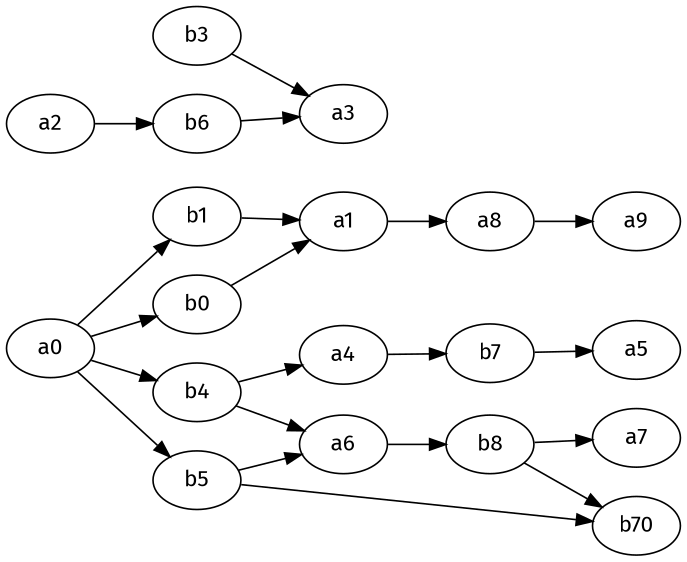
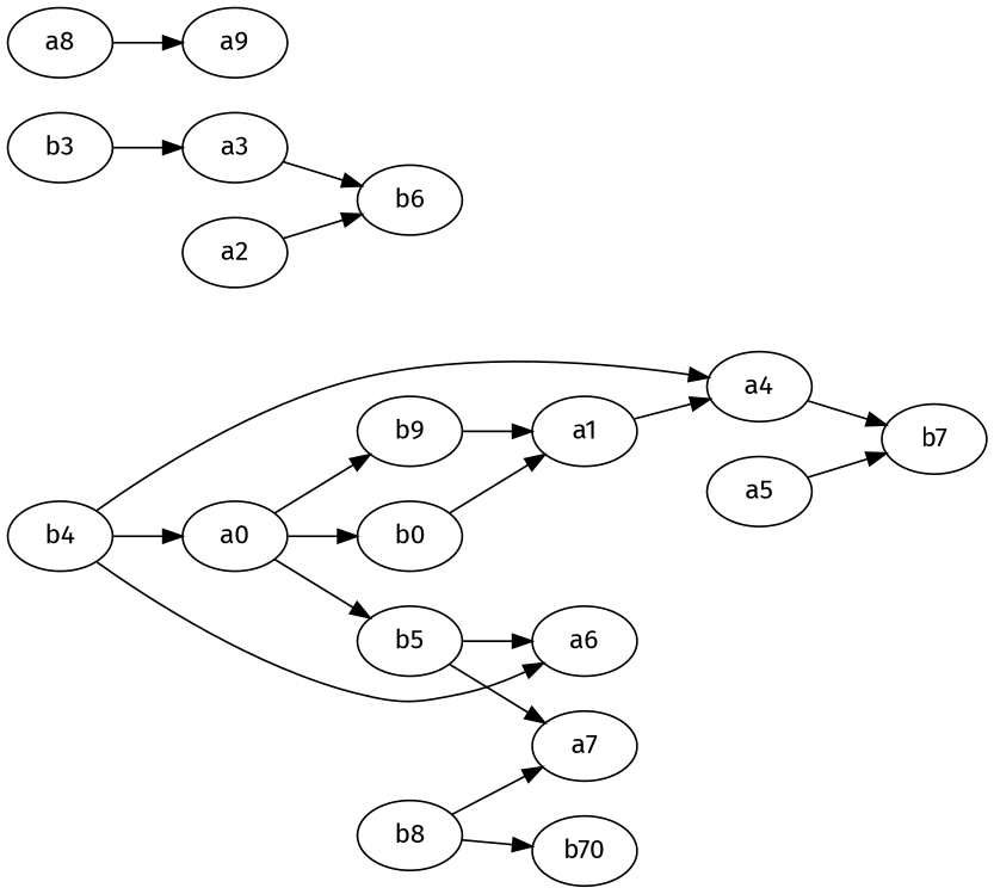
  digraph {
    fontname="Fira Sans"
    rankdir=LR
    node [fontname="Fira Sans"]
    edge [fontname="Fira Sans"]
    a0
-   b1
+   b1 [label=b9]
    n3 [label=b0]
    b4
    b5
    a1
    b3
    a3
    a4
    a6
    a7
    a8
    a2
    b6
    b7
    a5
    b8
    a9
    n19 [label=b70]
    a0 -> b1
    a0 -> n3
-   a0 -> b4
+   b4 -> a0
    a0 -> b5
    b1 -> a1
    n3 -> a1
    b4 -> a4
    b4 -> a6
    b5 -> a6
-   b5 -> n19
-   a1 -> a8
+   b5 -> a7
+   a1 -> a4
    b3 -> a3
-   b6 -> a3
+   a3 -> b6
    a4 -> b7
-   a6 -> b8
    a8 -> a9
    a2 -> b6
-   b7 -> a5
+   a5 -> b7
    b8 -> a7
    b8 -> n19
  }
